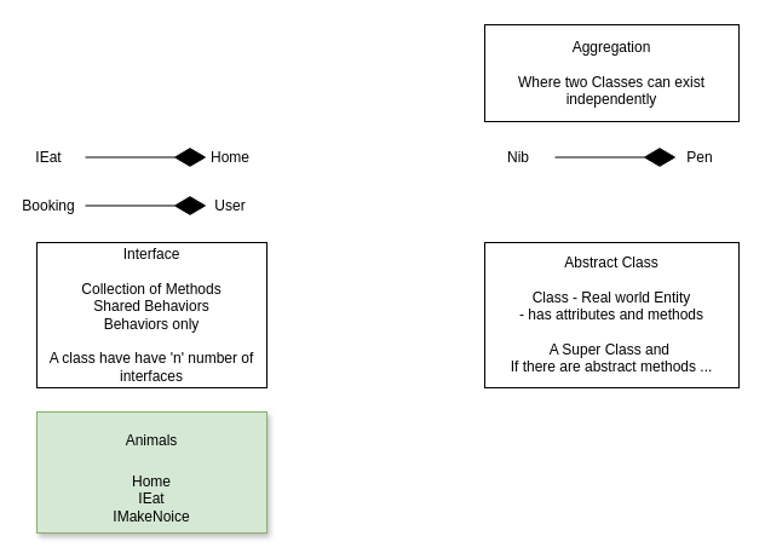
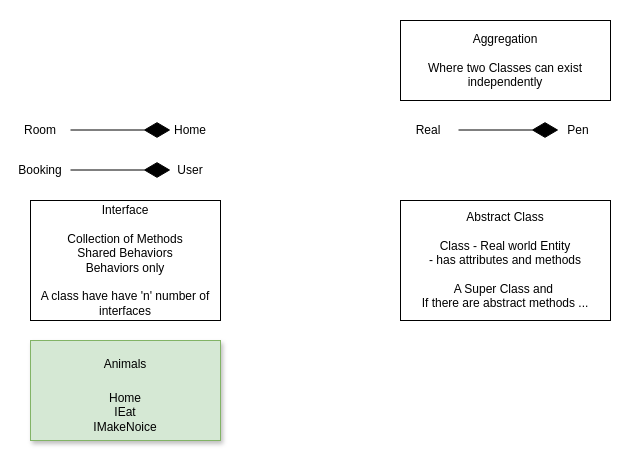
  <mxCell id="0" />
  <mxCell id="1" parent="0" />
- <mxCell id="2" value="IEat" style="text;html=1;strokeColor=none;fillColor=none;align=center;verticalAlign=middle;whiteSpace=wrap;rounded=0;" vertex="1" parent="1"><mxGeometry x="20" y="120" width="40" height="20" as="geometry" /></mxCell>
+ <mxCell id="2" value="Room" style="text;html=1;strokeColor=none;fillColor=none;align=center;verticalAlign=middle;whiteSpace=wrap;rounded=0;" vertex="1" parent="1"><mxGeometry x="20" y="120" width="40" height="20" as="geometry" /></mxCell>
  <mxCell id="3" value="Home" style="text;html=1;strokeColor=none;fillColor=none;align=center;verticalAlign=middle;whiteSpace=wrap;rounded=0;" vertex="1" parent="1"><mxGeometry x="170" y="120" width="40" height="20" as="geometry" /></mxCell>
  <mxCell id="4" value="" style="endArrow=diamondThin;endFill=1;endSize=24;html=1;" edge="1" parent="1"><mxGeometry width="160" relative="1" as="geometry"><mxPoint x="70" y="129.5" as="sourcePoint" /><mxPoint x="170" y="129.5" as="targetPoint" /></mxGeometry></mxCell>
- <mxCell id="5" value="Nib" style="text;html=1;strokeColor=none;fillColor=none;align=center;verticalAlign=middle;whiteSpace=wrap;rounded=0;" vertex="1" parent="1"><mxGeometry x="408" y="120" width="40" height="20" as="geometry" /></mxCell>
+ <mxCell id="5" value="Real" style="text;html=1;strokeColor=none;fillColor=none;align=center;verticalAlign=middle;whiteSpace=wrap;rounded=0;" vertex="1" parent="1"><mxGeometry x="408" y="120" width="40" height="20" as="geometry" /></mxCell>
  <mxCell id="6" value="Pen" style="text;html=1;strokeColor=none;fillColor=none;align=center;verticalAlign=middle;whiteSpace=wrap;rounded=0;" vertex="1" parent="1"><mxGeometry x="558" y="120" width="40" height="20" as="geometry" /></mxCell>
  <mxCell id="7" value="" style="endArrow=diamondThin;endFill=1;endSize=24;html=1;" edge="1" parent="1"><mxGeometry width="160" relative="1" as="geometry"><mxPoint x="458" y="129.5" as="sourcePoint" /><mxPoint x="558" y="129.5" as="targetPoint" /></mxGeometry></mxCell>
  <mxCell id="8" value="Booking" style="text;html=1;strokeColor=none;fillColor=none;align=center;verticalAlign=middle;whiteSpace=wrap;rounded=0;" vertex="1" parent="1"><mxGeometry x="20" y="160" width="40" height="20" as="geometry" /></mxCell>
  <mxCell id="9" value="User" style="text;html=1;strokeColor=none;fillColor=none;align=center;verticalAlign=middle;whiteSpace=wrap;rounded=0;" vertex="1" parent="1"><mxGeometry x="170" y="160" width="40" height="20" as="geometry" /></mxCell>
  <mxCell id="10" value="" style="endArrow=diamondThin;endFill=1;endSize=24;html=1;" edge="1" parent="1"><mxGeometry width="160" relative="1" as="geometry"><mxPoint x="70" y="169.5" as="sourcePoint" /><mxPoint x="170" y="169.5" as="targetPoint" /></mxGeometry></mxCell>
  <mxCell id="11" value="Aggregation&lt;br&gt;&lt;br&gt;Where two Classes can exist independently" style="rounded=0;whiteSpace=wrap;html=1;" vertex="1" parent="1"><mxGeometry x="400" y="20" width="210" height="80" as="geometry" /></mxCell>
  <mxCell id="12" value="Interface&lt;br&gt;&lt;br&gt;Collection of Methods&lt;br&gt;Shared Behaviors&lt;br&gt;Behaviors only&lt;br&gt;&lt;br&gt;A class have have 'n' number of interfaces" style="rounded=0;whiteSpace=wrap;html=1;" vertex="1" parent="1"><mxGeometry x="30" y="200" width="190" height="120" as="geometry" /></mxCell>
  <mxCell id="13" value="Abstract Class&lt;br&gt;&lt;br&gt;Class - Real world Entity&lt;br&gt;- has attributes and methods&lt;br&gt;&lt;br&gt;A Super Class and&amp;nbsp;&lt;br&gt;If there are abstract methods ..." style="rounded=0;whiteSpace=wrap;html=1;" vertex="1" parent="1"><mxGeometry x="400" y="200" width="210" height="120" as="geometry" /></mxCell>
  <mxCell id="14" value="&lt;h1&gt;&lt;span style=&quot;font-size: 12px ; font-weight: normal&quot;&gt;Animals&lt;/span&gt;&lt;br&gt;&lt;/h1&gt;&lt;div&gt;Home&lt;/div&gt;&lt;div&gt;IEat&lt;/div&gt;&lt;div&gt;IMakeNoice&lt;/div&gt;" style="text;html=1;strokeColor=#82b366;fillColor=#d5e8d4;spacing=5;spacingTop=-20;whiteSpace=wrap;overflow=hidden;rounded=0;shadow=1;align=center;" vertex="1" parent="1"><mxGeometry x="30" y="340" width="190" height="100" as="geometry" /></mxCell>
